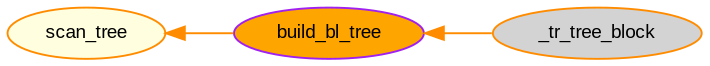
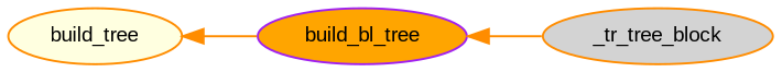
  digraph {
    fontname="Liberation Sans"
    rankdir=LR
    node [color=darkorange fontname="Liberation Sans" fontsize=10 shape=ellipse style=filled]
    edge [color=darkorange dir=back fontname="Liberation Sans" fontsize=10 labelfontname=Helvetica labelfontsize=10 style=solid]
-   n1 [fillcolor=lightyellow fontcolor=black height=0.2 label=scan_tree width=0.4]
+   n1 [fillcolor=lightyellow fontcolor=black height=0.2 label=build_tree width=0.4]
    n2 [color=purple fillcolor=orange height=0.2 label=build_bl_tree width=0.4]
    n3 [fillcolor=lightgrey height=0.2 label=_tr_tree_block width=0.4]
    n1 -> n2
    n2 -> n3
  }
